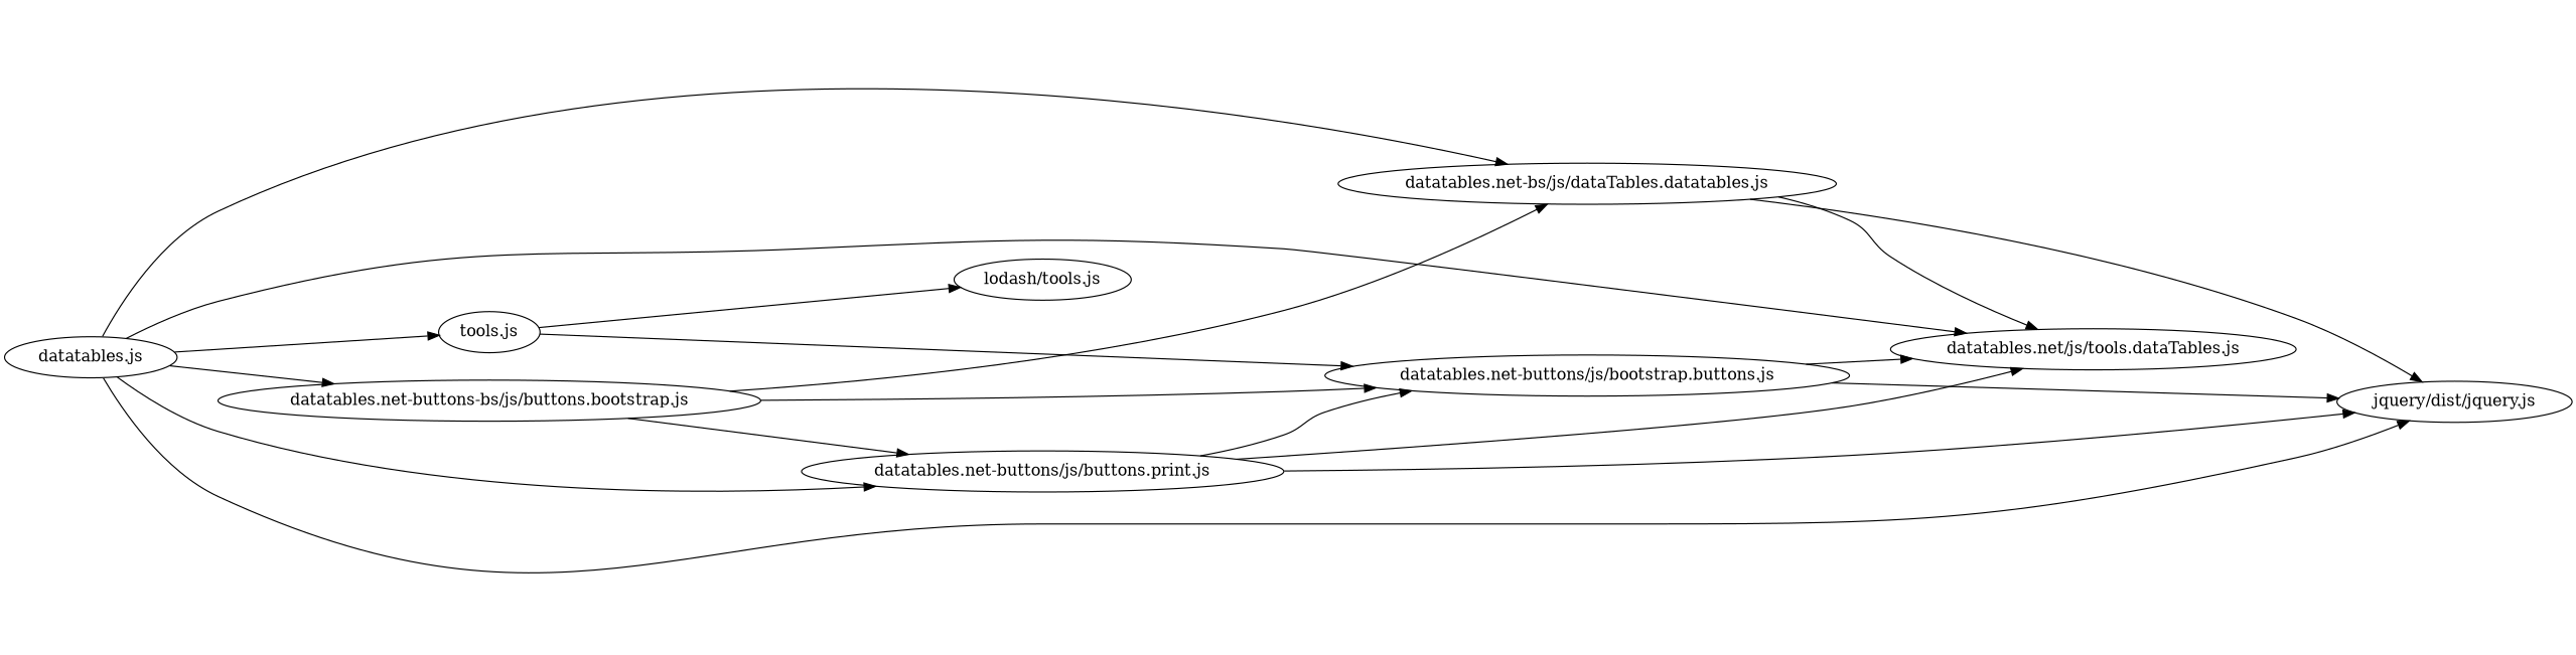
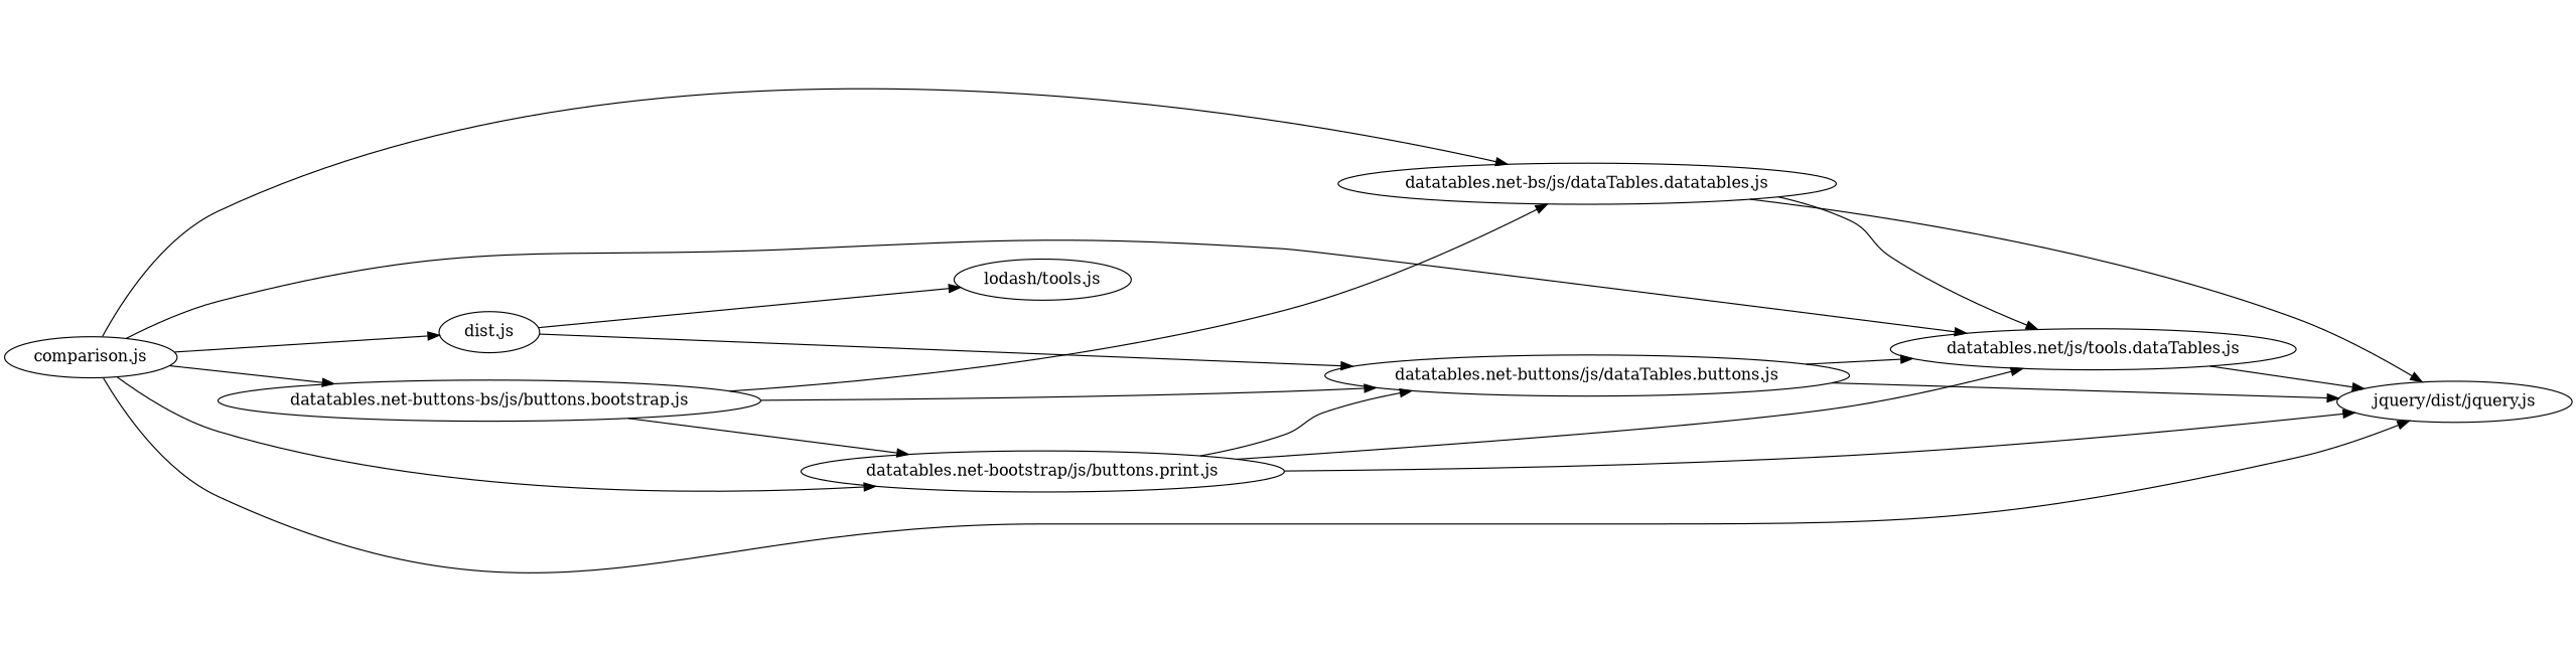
  digraph {
    rankdir=LR
    n1 [label="datatables.net-bs/js/dataTables.datatables.js"]
    n2 [label="datatables.net/js/tools.dataTables.js"]
    "jquery/dist/jquery.js"
    "datatables.net-buttons-bs/js/buttons.bootstrap.js"
-   "datatables.net-buttons/js/dataTables.buttons.js" [label="datatables.net-buttons/js/bootstrap.buttons.js"]
-   "datatables.net-buttons/js/buttons.print.js"
-   "comparison.js" [label="datatables.js"]
-   "tools.js"
+   "datatables.net-buttons/js/dataTables.buttons.js"
+   "datatables.net-buttons/js/buttons.print.js" [label="datatables.net-bootstrap/js/buttons.print.js"]
+   "comparison.js"
+   "tools.js" [label="dist.js"]
    n9 [label="lodash/tools.js"]
    n1 -> n2
    n1 -> "jquery/dist/jquery.js"
+   n2 -> "jquery/dist/jquery.js"
    "datatables.net-buttons-bs/js/buttons.bootstrap.js" -> n1
    "datatables.net-buttons-bs/js/buttons.bootstrap.js" -> "datatables.net-buttons/js/dataTables.buttons.js"
    "datatables.net-buttons-bs/js/buttons.bootstrap.js" -> "datatables.net-buttons/js/buttons.print.js"
    "datatables.net-buttons/js/dataTables.buttons.js" -> n2
    "datatables.net-buttons/js/dataTables.buttons.js" -> "jquery/dist/jquery.js"
    "datatables.net-buttons/js/buttons.print.js" -> n2
    "datatables.net-buttons/js/buttons.print.js" -> "jquery/dist/jquery.js"
    "datatables.net-buttons/js/buttons.print.js" -> "datatables.net-buttons/js/dataTables.buttons.js"
    "comparison.js" -> n1
    "comparison.js" -> n2
    "comparison.js" -> "jquery/dist/jquery.js"
    "comparison.js" -> "datatables.net-buttons-bs/js/buttons.bootstrap.js"
    "comparison.js" -> "datatables.net-buttons/js/buttons.print.js"
    "comparison.js" -> "tools.js"
    "tools.js" -> "datatables.net-buttons/js/dataTables.buttons.js"
    "tools.js" -> n9
  }
